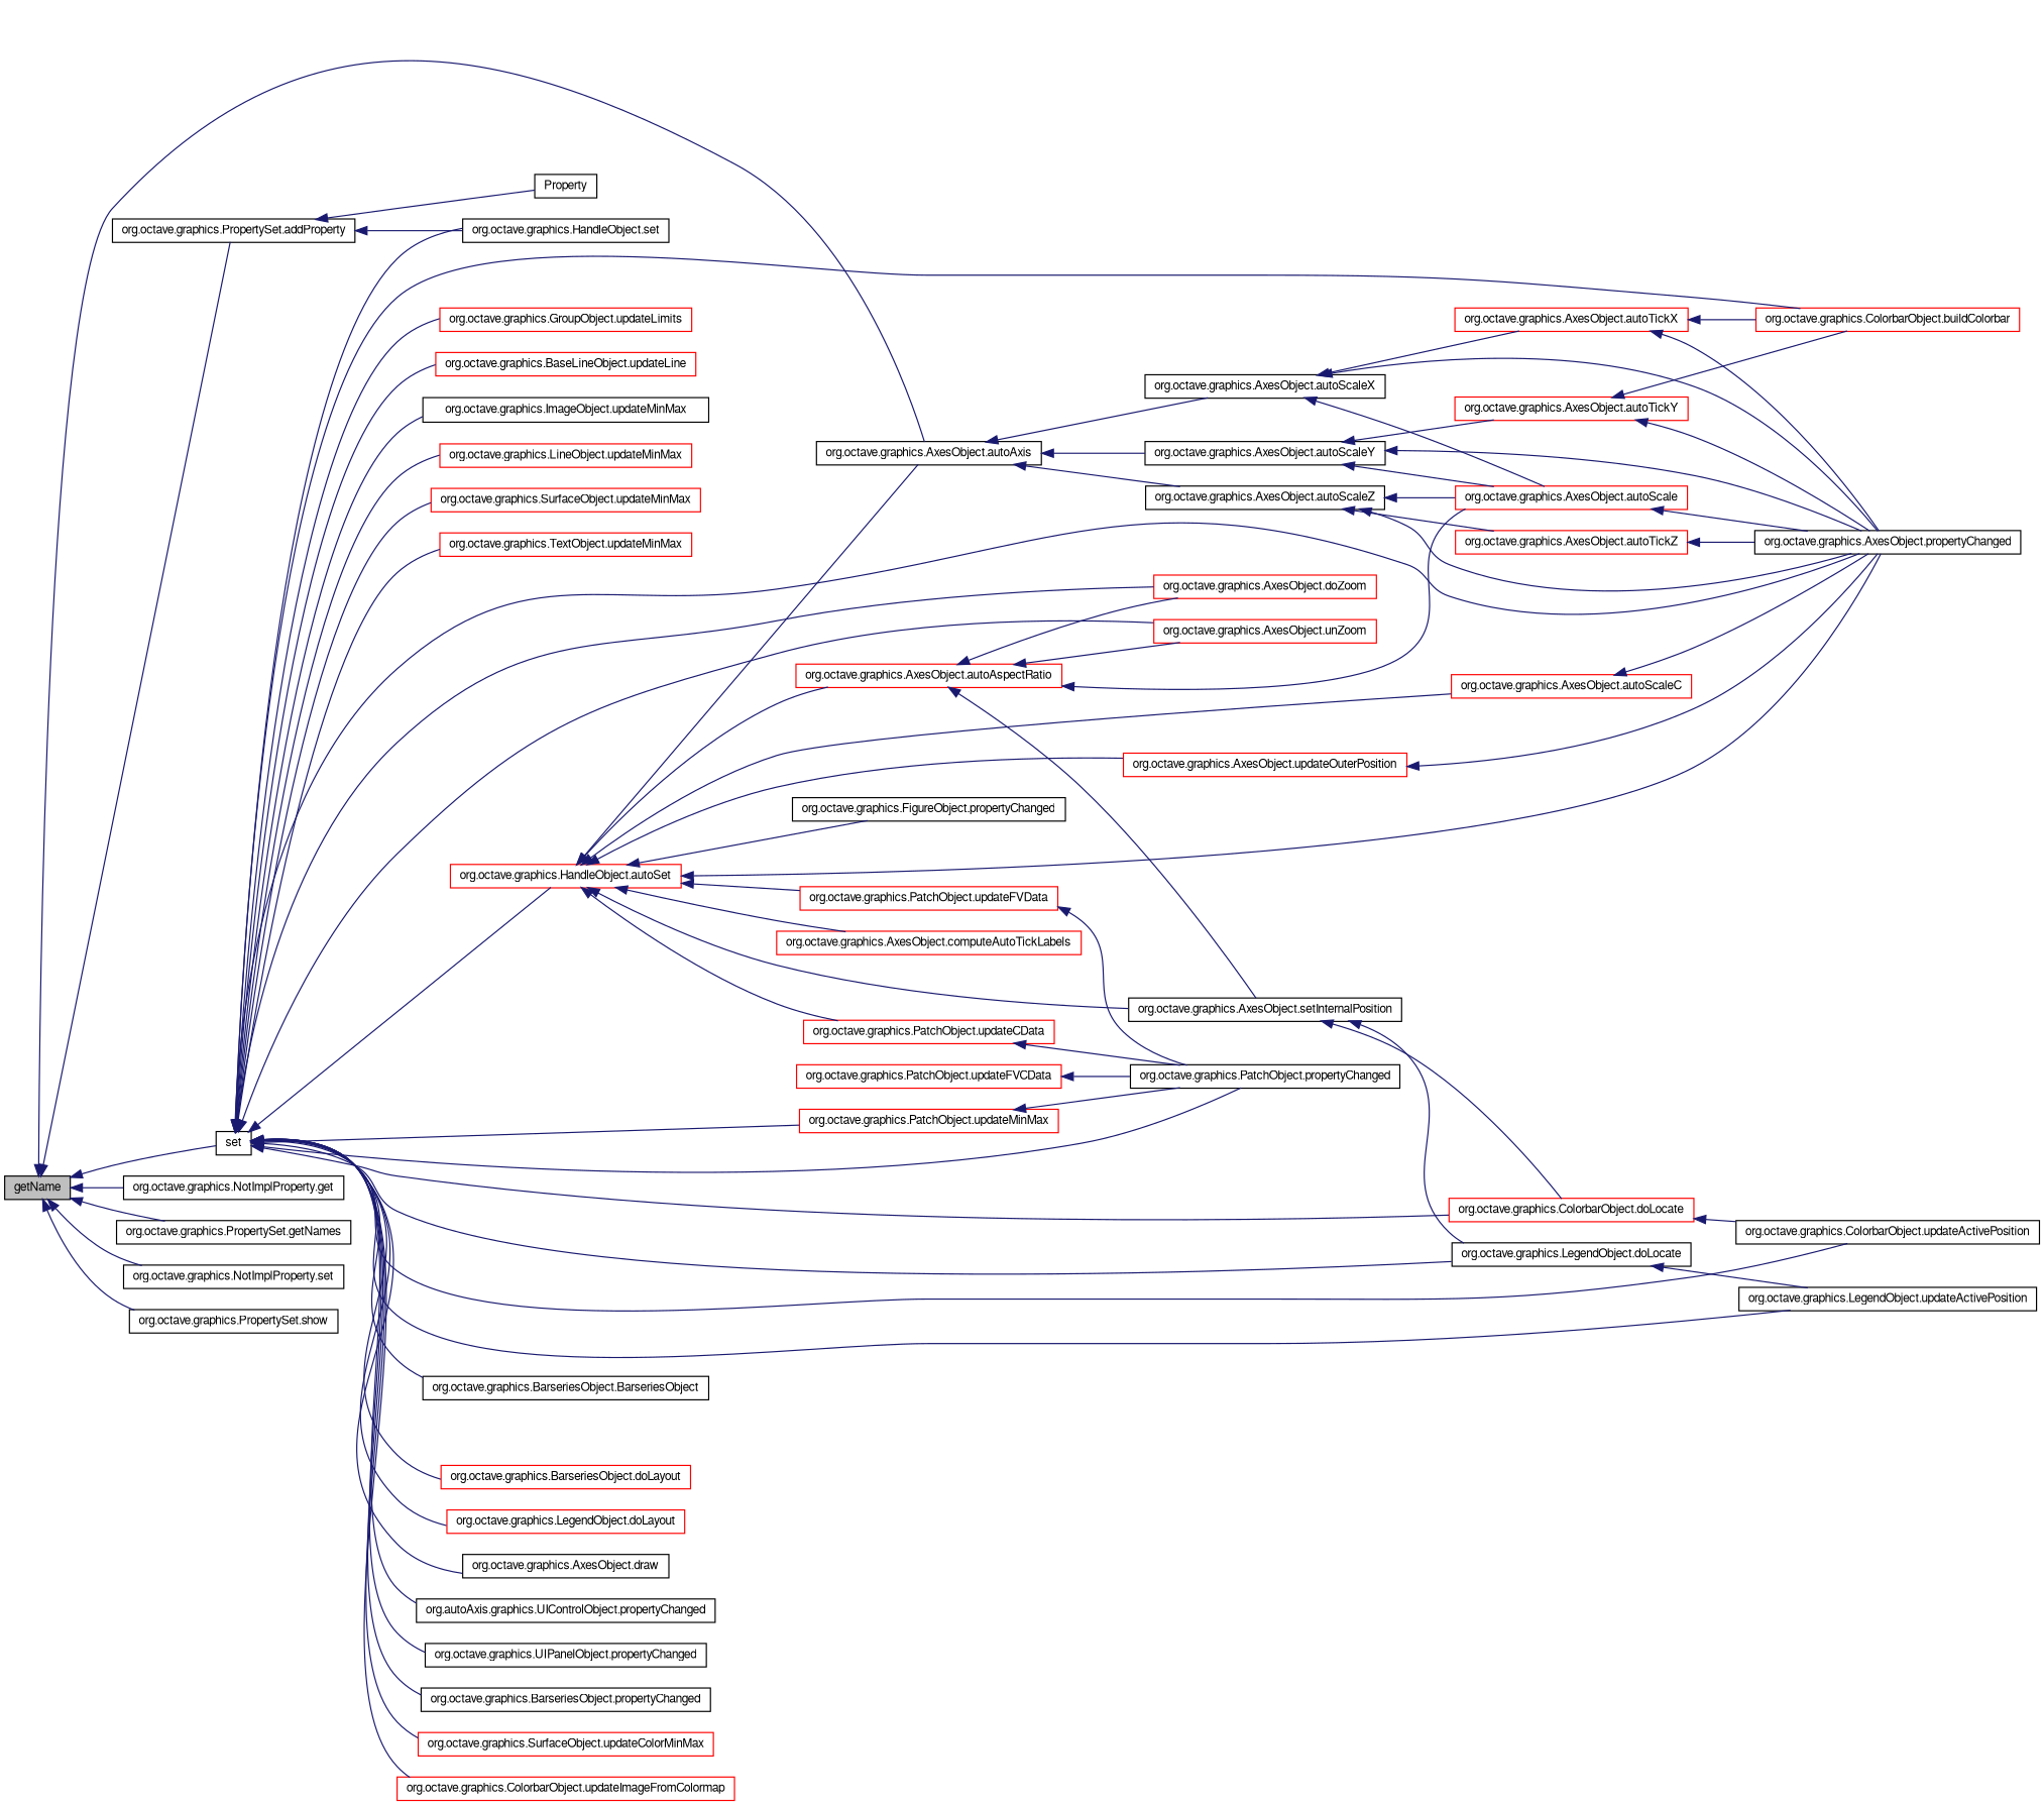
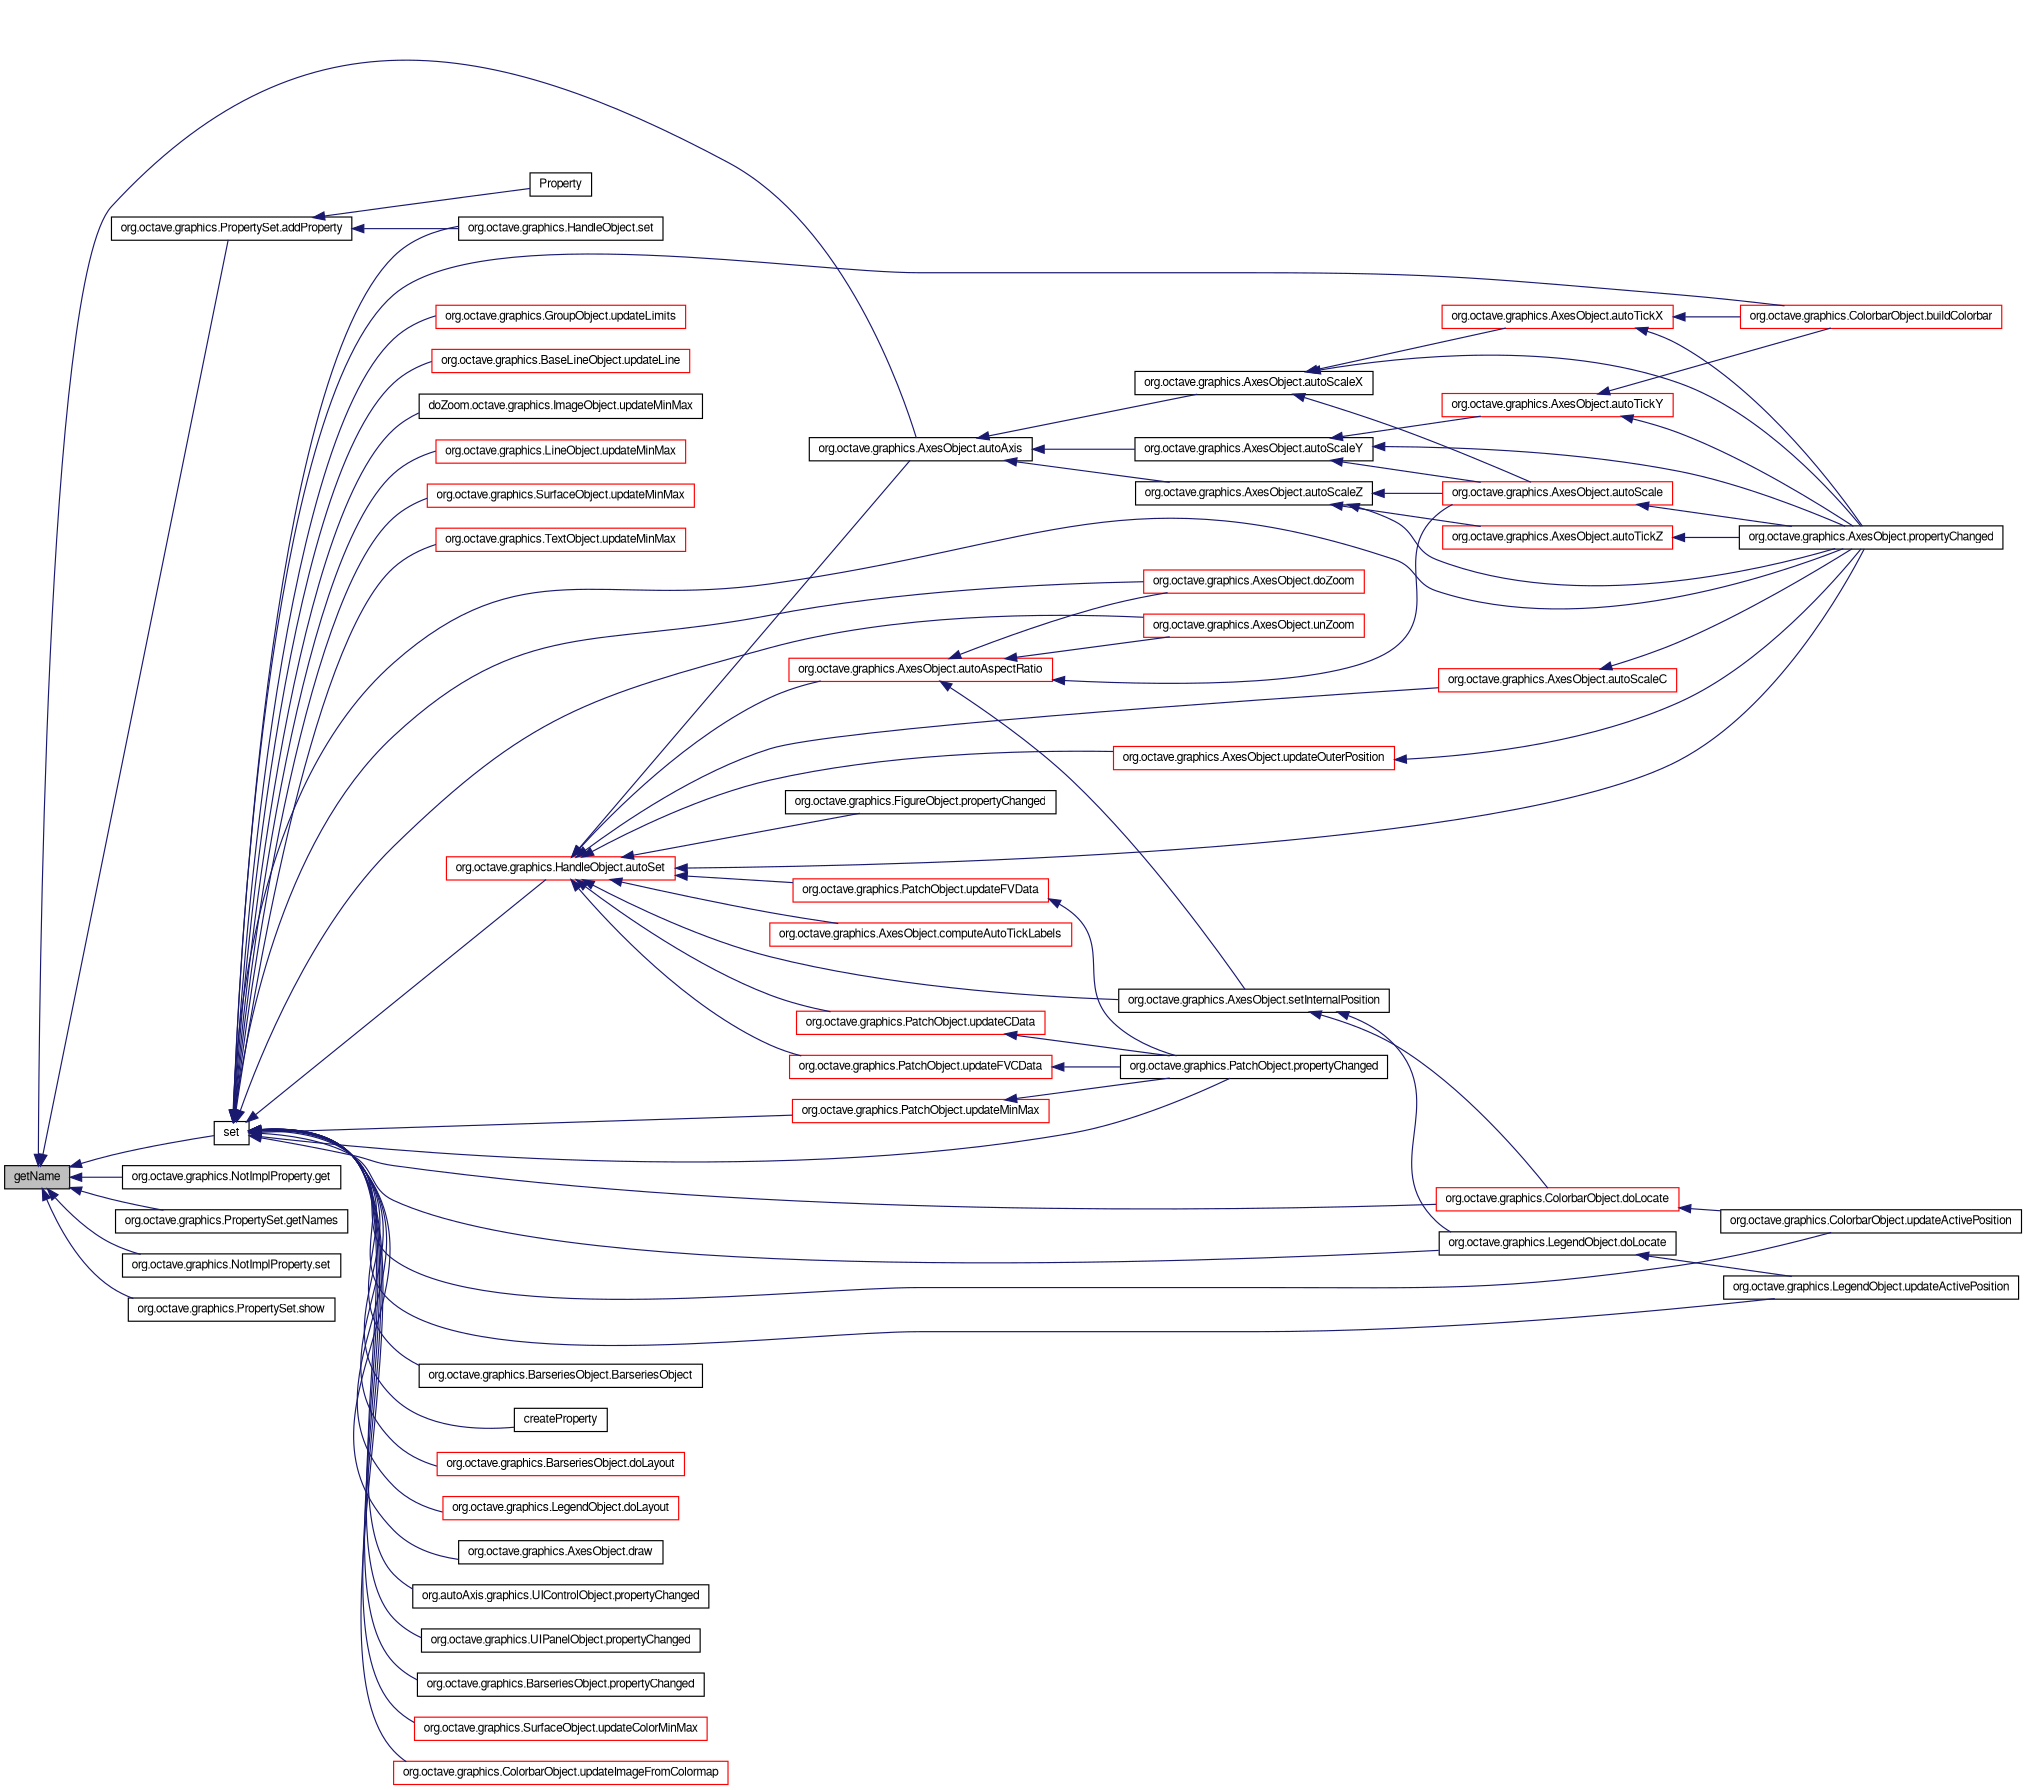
  digraph {
    rankdir=LR
    node [color=black fillcolor=white fontname=FreeSans fontsize=10 shape=record style=filled]
    edge [color=midnightblue dir=back fontname=FreeSans fontsize=10 labelfontname=FreeSans labelfontsize=10 style=solid]
    n1 [fillcolor=grey75 fontcolor=black height=0.2 label=getName width=0.4]
    n2 [height=0.2 label="org.octave.graphics.PropertySet.addProperty" width=0.4]
    n3 [height=0.2 label="org.octave.graphics.AxesObject.autoAxis" width=0.4]
    n4 [height=0.2 label="org.octave.graphics.NotImplProperty.get" width=0.4]
    n5 [height=0.2 label="org.octave.graphics.PropertySet.getNames" width=0.4]
    n6 [height=0.2 label="org.octave.graphics.NotImplProperty.set" width=0.4]
    n7 [height=0.2 label=set width=0.4]
    n8 [height=0.2 label="org.octave.graphics.PropertySet.show" width=0.4]
    n9 [height=0.2 label=Property width=0.4]
    n10 [height=0.2 label="org.octave.graphics.HandleObject.set" width=0.4]
    n11 [height=0.2 label="org.octave.graphics.AxesObject.autoScaleX" width=0.4]
    n12 [height=0.2 label="org.octave.graphics.AxesObject.autoScaleY" width=0.4]
    n13 [height=0.2 label="org.octave.graphics.AxesObject.autoScaleZ" width=0.4]
    n14 [height=0.2 label="org.octave.graphics.AxesObject.propertyChanged" width=0.4]
    n15 [color=red height=0.2 label="org.octave.graphics.ColorbarObject.buildColorbar" width=0.4]
    n16 [color=red height=0.2 label="org.octave.graphics.HandleObject.autoSet" width=0.4]
    n17 [color=red height=0.2 label="org.octave.graphics.AxesObject.doZoom" width=0.4]
    n18 [color=red height=0.2 label="org.octave.graphics.ColorbarObject.doLocate" width=0.4]
    n19 [height=0.2 label="org.octave.graphics.ColorbarObject.updateActivePosition" width=0.4]
    n20 [height=0.2 label="org.octave.graphics.LegendObject.doLocate" width=0.4]
    n21 [height=0.2 label="org.octave.graphics.LegendObject.updateActivePosition" width=0.4]
    n22 [color=red height=0.2 label="org.octave.graphics.AxesObject.unZoom" width=0.4]
    n23 [height=0.2 label="org.octave.graphics.PatchObject.propertyChanged" width=0.4]
    n24 [height=0.2 label="org.octave.graphics.BarseriesObject.BarseriesObject" width=0.4]
+   n25 [height=0.2 label=createProperty width=0.4]
    n26 [color=red height=0.2 label="org.octave.graphics.BarseriesObject.doLayout" width=0.4]
    n27 [color=red height=0.2 label="org.octave.graphics.LegendObject.doLayout" width=0.4]
    n28 [height=0.2 label="org.octave.graphics.AxesObject.draw" width=0.4]
    n29 [height=0.2 label="org.autoAxis.graphics.UIControlObject.propertyChanged" width=0.4]
    n30 [height=0.2 label="org.octave.graphics.UIPanelObject.propertyChanged" width=0.4]
    n31 [height=0.2 label="org.octave.graphics.BarseriesObject.propertyChanged" width=0.4]
    n32 [color=red height=0.2 label="org.octave.graphics.SurfaceObject.updateColorMinMax" width=0.4]
    n33 [color=red height=0.2 label="org.octave.graphics.ColorbarObject.updateImageFromColormap" width=0.4]
    n34 [color=red height=0.2 label="org.octave.graphics.GroupObject.updateLimits" width=0.4]
    n35 [color=red height=0.2 label="org.octave.graphics.BaseLineObject.updateLine" width=0.4]
-   n36 [height=0.2 label="org.octave.graphics.ImageObject.updateMinMax" width=0.4]
+   n36 [height=0.2 label="doZoom.octave.graphics.ImageObject.updateMinMax" width=0.4]
    n37 [color=red height=0.2 label="org.octave.graphics.LineObject.updateMinMax" width=0.4]
    n38 [color=red height=0.2 label="org.octave.graphics.SurfaceObject.updateMinMax" width=0.4]
    n39 [color=red height=0.2 label="org.octave.graphics.PatchObject.updateMinMax" width=0.4]
    n40 [color=red height=0.2 label="org.octave.graphics.TextObject.updateMinMax" width=0.4]
    n41 [color=red height=0.2 label="org.octave.graphics.AxesObject.autoScale" width=0.4]
    n42 [color=red height=0.2 label="org.octave.graphics.AxesObject.autoTickX" width=0.4]
    n43 [color=red height=0.2 label="org.octave.graphics.AxesObject.autoTickY" width=0.4]
    n44 [color=red height=0.2 label="org.octave.graphics.AxesObject.autoTickZ" width=0.4]
    n45 [color=red height=0.2 label="org.octave.graphics.AxesObject.autoAspectRatio" width=0.4]
    n46 [height=0.2 label="org.octave.graphics.AxesObject.setInternalPosition" width=0.4]
    n47 [color=red height=0.2 label="org.octave.graphics.AxesObject.autoScaleC" width=0.4]
    n48 [color=red height=0.2 label="org.octave.graphics.AxesObject.computeAutoTickLabels" width=0.4]
    n49 [height=0.2 label="org.octave.graphics.FigureObject.propertyChanged" width=0.4]
    n50 [color=red height=0.2 label="org.octave.graphics.PatchObject.updateCData" width=0.4]
    n51 [color=red height=0.2 label="org.octave.graphics.PatchObject.updateFVCData" width=0.4]
    n52 [color=red height=0.2 label="org.octave.graphics.PatchObject.updateFVData" width=0.4]
    n53 [color=red height=0.2 label="org.octave.graphics.AxesObject.updateOuterPosition" width=0.4]
    n1 -> n2
    n1 -> n3
    n1 -> n4
    n1 -> n5
    n1 -> n6
    n1 -> n7
    n1 -> n8
    n2 -> n9
    n2 -> n10
    n3 -> n11
    n3 -> n12
    n3 -> n13
    n7 -> n10
    n7 -> n14
    n7 -> n15
    n7 -> n16
    n7 -> n17
    n7 -> n18
    n7 -> n19
    n7 -> n20
    n7 -> n21
    n7 -> n22
    n7 -> n23
    n7 -> n24
+   n7 -> n25
    n7 -> n26
    n7 -> n27
    n7 -> n28
    n7 -> n29
    n7 -> n30
    n7 -> n31
    n7 -> n32
    n7 -> n33
    n7 -> n34
    n7 -> n35
    n7 -> n36
    n7 -> n37
    n7 -> n38
    n7 -> n39
    n7 -> n40
    n11 -> n14
    n11 -> n41
    n11 -> n42
    n12 -> n14
    n12 -> n41
    n12 -> n43
    n13 -> n14
    n13 -> n41
    n13 -> n44
    n16 -> n3
    n16 -> n14
    n16 -> n45
    n16 -> n46
    n16 -> n47
    n16 -> n48
    n16 -> n49
    n16 -> n50
+   n16 -> n51
    n16 -> n52
    n16 -> n53
    n18 -> n19
    n20 -> n21
    n39 -> n23
    n41 -> n14
    n42 -> n14
    n42 -> n15
    n43 -> n14
    n43 -> n15
    n44 -> n14
    n45 -> n17
    n45 -> n22
    n45 -> n41
    n45 -> n46
    n46 -> n18
    n46 -> n20
    n47 -> n14
    n50 -> n23
    n51 -> n23
    n52 -> n23
    n53 -> n14
  }
